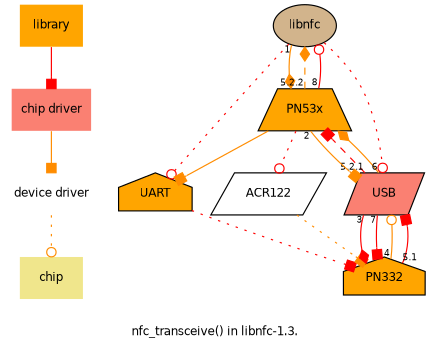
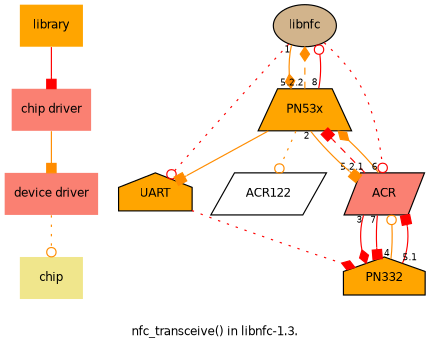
  digraph {
    fontname="Bitstream Vera Sans"
    fontsize=10
    label="nfc_transceive() in libnfc-1.3."
    node [fillcolor=orange fontname="Bitstream Vera Sans" fontsize=10 shape=plaintext style=filled]
    edge [arrowhead=box color=red fontname="Bitstream Vera Sans" fontsize=8]
    library
    n2 [fillcolor=salmon label="chip driver"]
-   n3 [fillcolor=white label="device driver"]
+   n3 [fillcolor=salmon label="device driver"]
    chip [fillcolor=khaki]
    libnfc [fillcolor=tan shape=ellipse]
    UART [shape=house]
    ACR122 [fillcolor=white shape=parallelogram]
-   USB [fillcolor=salmon shape=parallelogram]
+   USB [fillcolor=salmon shape=parallelogram label=ACR]
    n9 [label=PN332 shape=house]
    PN53x [shape=trapezium]
    subgraph sub_1 {
      library
      n2
      n3
      chip
    }
    subgraph sub_2 {
      libnfc
      UART
      ACR122
      USB
      n9
      PN53x
    }
    subgraph sub_3 {
      rank=same
      library
      libnfc
    }
    subgraph sub_4 {
      rank=same
      n3
      UART
      ACR122
      USB
    }
    subgraph sub_5 {
      rank=same
      n2
      PN53x
    }
    subgraph sub_6 {
      rank=same
      chip
      n9
    }
    library -> n2
    n2 -> n3 [color=darkorange]
    n3 -> chip [arrowhead=odot color=darkorange style=dotted]
    libnfc -> UART [arrowhead=odot style=dotted]
    libnfc -> USB [arrowhead=odot style=dotted]
    libnfc -> PN53x [arrowhead=diamond color=darkorange taillabel=1]
-   UART -> n9 [style=dotted]
-   ACR122 -> n9 [color=darkorange style=dotted]
+   UART -> n9 [arrowhead=diamond style=dotted]
    USB -> n9 [arrowhead=diamond taillabel=3]
    USB -> n9 [taillabel=7]
    USB -> PN53x [style=dashed taillabel="5.2.1"]
    USB -> PN53x [arrowhead=diamond color=darkorange taillabel=6]
    n9 -> USB [arrowhead=odot color=darkorange taillabel=4]
    n9 -> USB [taillabel=5.1]
    PN53x -> libnfc [arrowhead=diamond color=darkorange style=dashed taillabel="5.2.2"]
    PN53x -> libnfc [arrowhead=odot taillabel=8]
    PN53x -> UART [color=darkorange style=solid]
-   PN53x -> ACR122 [arrowhead=odot style=dotted]
+   PN53x -> ACR122 [arrowhead=odot color=darkorange style=dotted]
    PN53x -> USB [color=darkorange taillabel=2]
  }
